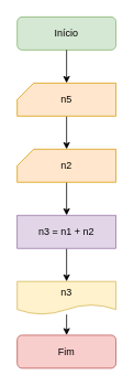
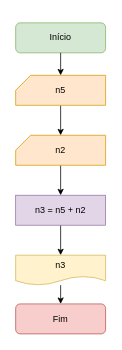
  <mxCell id="0" />
  <mxCell id="1" parent="0" />
- <mxCell id="2" value="Início" style="rounded=1;whiteSpace=wrap;html=1;fillColor=#d5e8d4;strokeColor=#82b366;" vertex="1" parent="1"><mxGeometry x="20" y="20" width="120" height="40" as="geometry" /></mxCell>
+ <mxCell id="2" value="Início" style="rounded=1;whiteSpace=wrap;html=1;fillColor=#d5e8d4;strokeColor=#82b366;" vertex="1" parent="1"><mxGeometry x="20" y="30" width="120" height="40" as="geometry" /></mxCell>
  <mxCell id="3" value="Fim" style="rounded=1;whiteSpace=wrap;html=1;fillColor=#f8cecc;strokeColor=#b85450;" vertex="1" parent="1"><mxGeometry x="20" y="405" width="120" height="40" as="geometry" /></mxCell>
  <mxCell id="4" value="" style="endArrow=classic;html=1;exitX=0.5;exitY=1;exitDx=0;exitDy=0;" edge="1" parent="1" source="2"><mxGeometry width="50" height="50" relative="1" as="geometry"><mxPoint x="50" y="200" as="sourcePoint" /><mxPoint x="80" y="100" as="targetPoint" /></mxGeometry></mxCell>
  <mxCell id="5" value="" style="endArrow=classic;html=1;exitX=0.5;exitY=1;exitDx=0;exitDy=0;entryX=0.5;entryY=0;entryDx=0;entryDy=0;" edge="1" parent="1"><mxGeometry width="50" height="50" relative="1" as="geometry"><mxPoint x="80" y="140" as="sourcePoint" /><mxPoint x="80" y="180" as="targetPoint" /></mxGeometry></mxCell>
  <mxCell id="6" value="" style="endArrow=classic;html=1;exitX=0.5;exitY=1;exitDx=0;exitDy=0;entryX=0.5;entryY=0;entryDx=0;entryDy=0;" edge="1" parent="1"><mxGeometry width="50" height="50" relative="1" as="geometry"><mxPoint x="80" y="220" as="sourcePoint" /><mxPoint x="80" y="260" as="targetPoint" /></mxGeometry></mxCell>
  <mxCell id="7" value="" style="endArrow=classic;html=1;exitX=0.5;exitY=1;exitDx=0;exitDy=0;entryX=0.5;entryY=0;entryDx=0;entryDy=0;" edge="1" parent="1"><mxGeometry width="50" height="50" relative="1" as="geometry"><mxPoint x="80" y="300" as="sourcePoint" /><mxPoint x="80" y="340" as="targetPoint" /></mxGeometry></mxCell>
  <mxCell id="8" value="" style="endArrow=classic;html=1;entryX=0.5;entryY=0;entryDx=0;entryDy=0;" edge="1" parent="1" target="3"><mxGeometry width="50" height="50" relative="1" as="geometry"><mxPoint x="80" y="380" as="sourcePoint" /><mxPoint x="100" y="350" as="targetPoint" /></mxGeometry></mxCell>
  <mxCell id="9" value="n5" style="shape=card;whiteSpace=wrap;html=1;size=20;fillColor=#ffe6cc;strokeColor=#d79b00;" vertex="1" parent="1"><mxGeometry x="20" y="100" width="120" height="40" as="geometry" /></mxCell>
  <mxCell id="10" value="n2" style="shape=card;whiteSpace=wrap;html=1;size=20;fillColor=#ffe6cc;strokeColor=#d79b00;" vertex="1" parent="1"><mxGeometry x="20" y="180" width="120" height="40" as="geometry" /></mxCell>
  <mxCell id="11" value="n3" style="shape=document;whiteSpace=wrap;html=1;boundedLbl=1;fillColor=#fff2cc;strokeColor=#d6b656;" vertex="1" parent="1"><mxGeometry x="20" y="340" width="120" height="40" as="geometry" /></mxCell>
- <mxCell id="12" value="n3 = n1 + n2" style="rounded=0;whiteSpace=wrap;html=1;fillColor=#e1d5e7;strokeColor=#9673a6;" vertex="1" parent="1"><mxGeometry x="20" y="260" width="120" height="40" as="geometry" /></mxCell>
+ <mxCell id="12" value="n3 = n5 + n2" style="rounded=0;whiteSpace=wrap;html=1;fillColor=#e1d5e7;strokeColor=#9673a6;" vertex="1" parent="1"><mxGeometry x="20" y="260" width="120" height="40" as="geometry" /></mxCell>
